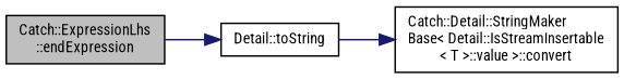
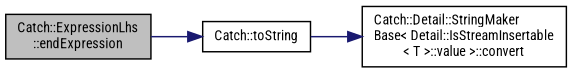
  digraph {
    rankdir=LR
    fontname="Roboto Condensed"
    node [color=black fillcolor=white fontname="Roboto Condensed" fontsize=10 shape=record style=filled]
    edge [color=midnightblue fontname="Roboto Condensed" fontsize=10 labelfontname=Helvetica labelfontsize=10 style=solid]
    n1 [fillcolor=grey75 fontcolor=black height=0.2 label="Catch::ExpressionLhs\l::endExpression" width=0.4]
-   n2 [height=0.2 label="Detail::toString" width=0.4]
+   n2 [height=0.2 label="Catch::toString" width=0.4]
    n3 [height=0.2 label="Catch::Detail::StringMaker\lBase\< Detail::IsStreamInsertable\l\< T \>::value \>::convert" width=0.4]
    n1 -> n2
    n2 -> n3
  }
